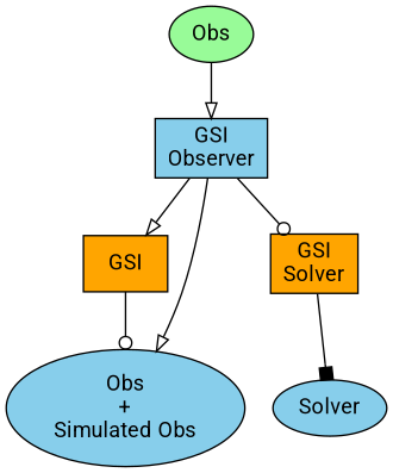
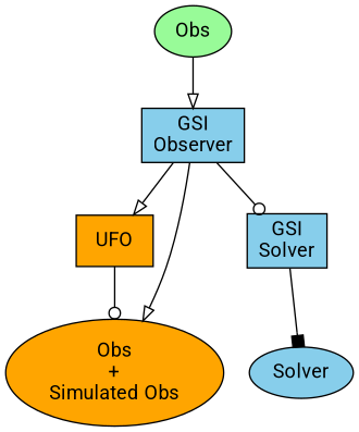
  digraph {
    fontname=Roboto
    node [fillcolor=skyblue fontname=Roboto shape=ellipse style=filled]
    edge [arrowhead=onormal fontname=Roboto]
    n1 [fillcolor=palegreen label=Obs]
    n2 [label="GSI\nObserver" shape=box]
-   n3 [fillcolor=orange label=GSI shape=box]
-   n4 [label="Obs\n+\nSimulated Obs"]
-   n5 [fillcolor=orange label="GSI\nSolver" shape=box]
+   n3 [fillcolor=orange label=UFO shape=box]
+   n4 [fillcolor=orange label="Obs\n+\nSimulated Obs"]
+   n5 [label="GSI\nSolver" shape=box]
    n6 [label=Solver]
    n1 -> n2
    n2 -> n3
    n2 -> n4
    n2 -> n5 [arrowhead=odot]
    n3 -> n4 [arrowhead=odot]
    n5 -> n6 [arrowhead=box]
  }
